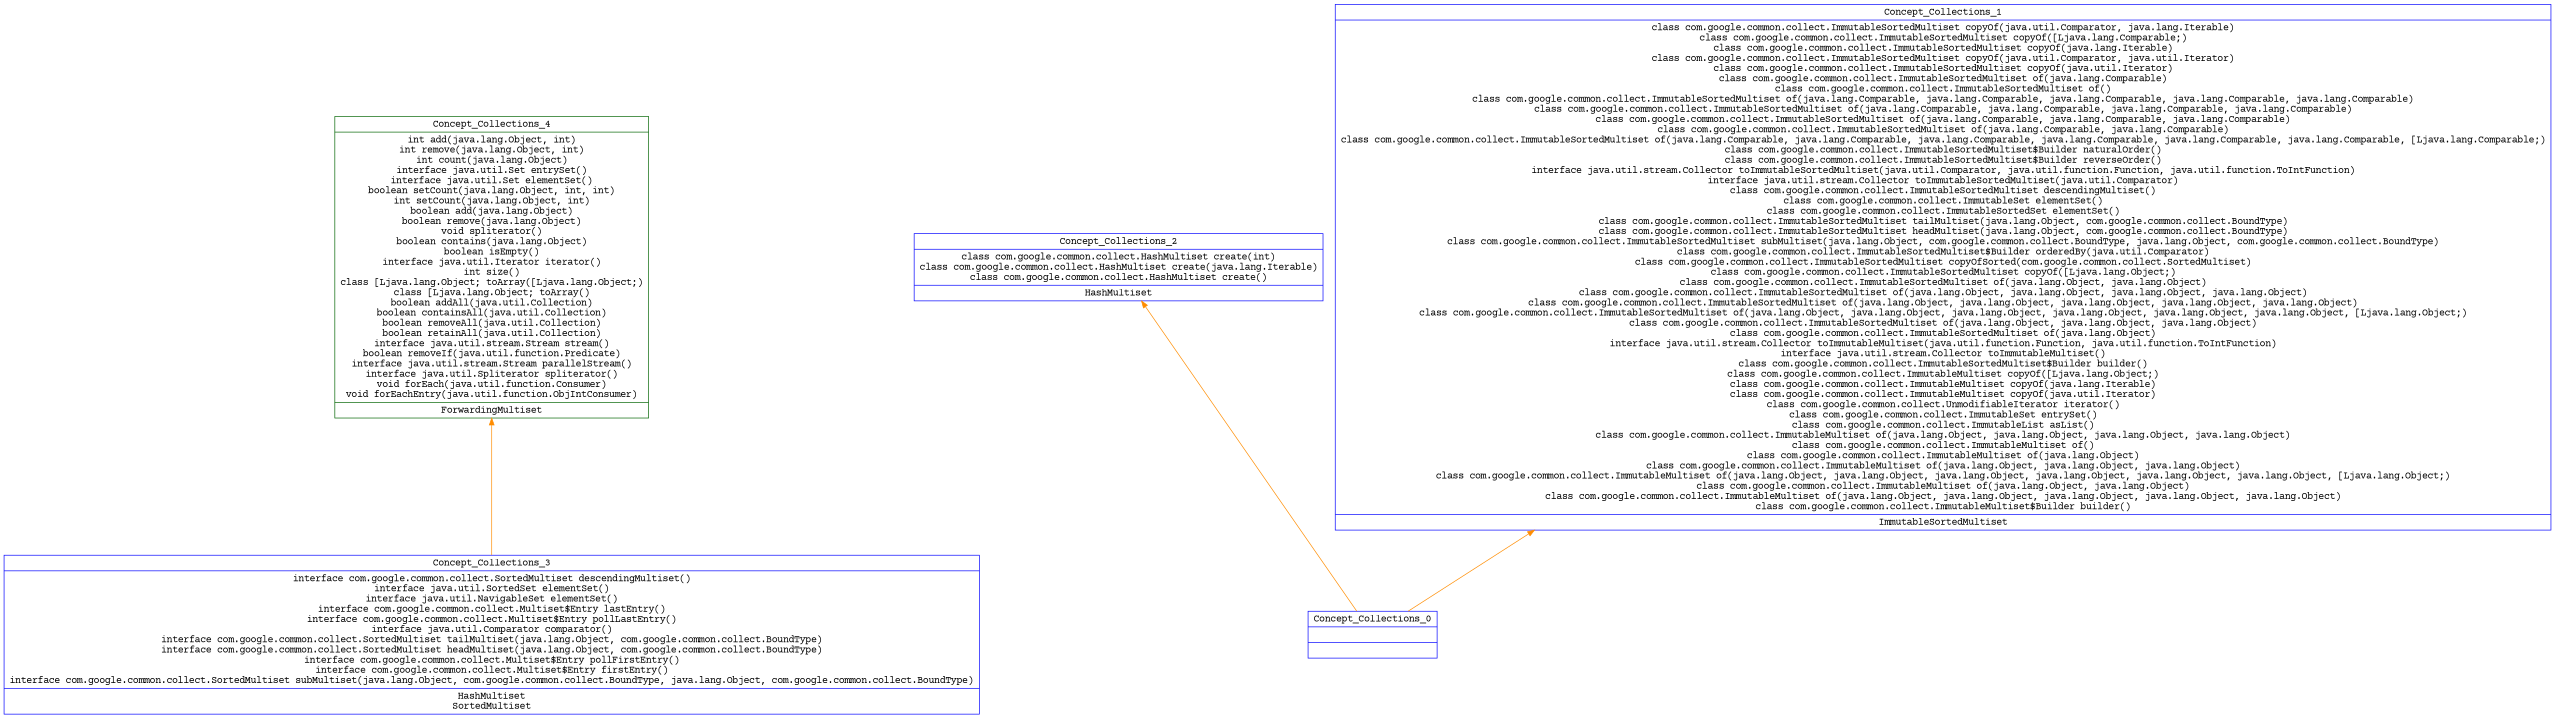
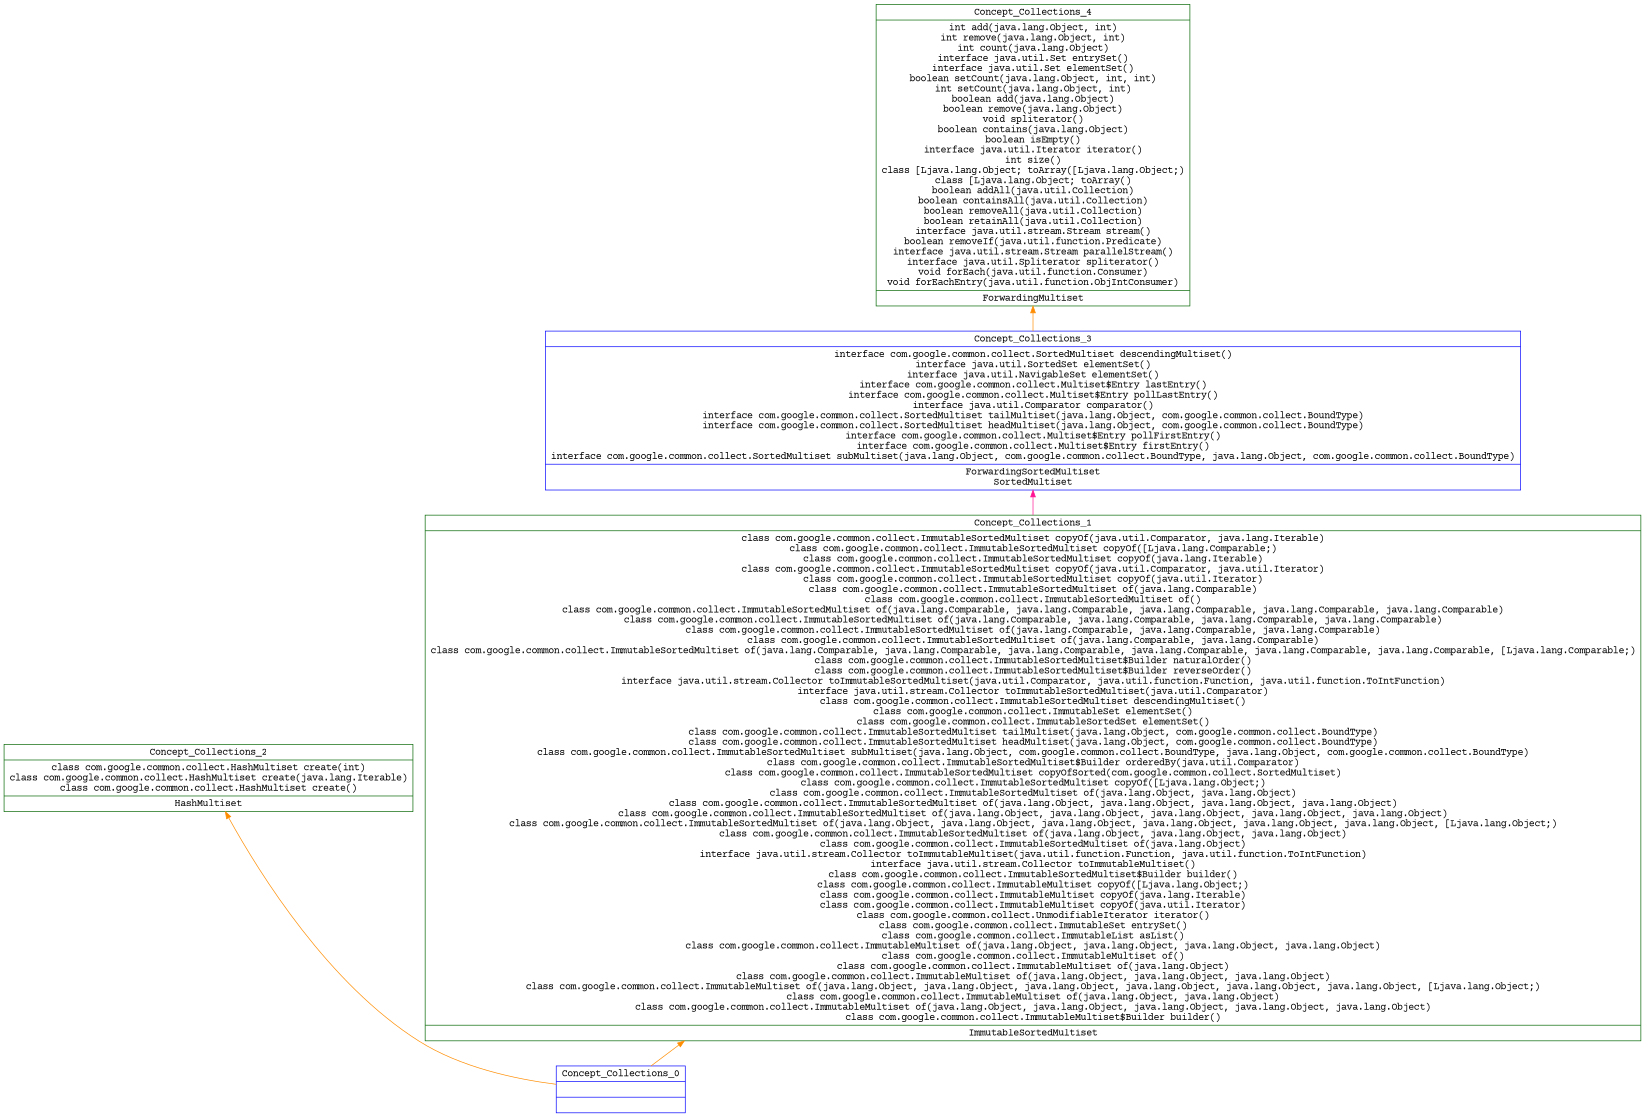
  digraph {
    fontname="Courier Prime"
    rankdir=BT
    node [color=blue fontname="Courier Prime" shape=record]
    edge [color=darkorange fontname="Courier Prime"]
    n1 [color=darkgreen label="{Concept_Collections_4|int add(java.lang.Object, int)\nint remove(java.lang.Object, int)\nint count(java.lang.Object)\ninterface java.util.Set entrySet()\ninterface java.util.Set elementSet()\nboolean setCount(java.lang.Object, int, int)\nint setCount(java.lang.Object, int)\nboolean add(java.lang.Object)\nboolean remove(java.lang.Object)\nvoid spliterator()\nboolean contains(java.lang.Object)\nboolean isEmpty()\ninterface java.util.Iterator iterator()\nint size()\nclass [Ljava.lang.Object; toArray([Ljava.lang.Object;)\nclass [Ljava.lang.Object; toArray()\nboolean addAll(java.util.Collection)\nboolean containsAll(java.util.Collection)\nboolean removeAll(java.util.Collection)\nboolean retainAll(java.util.Collection)\ninterface java.util.stream.Stream stream()\nboolean removeIf(java.util.function.Predicate)\ninterface java.util.stream.Stream parallelStream()\ninterface java.util.Spliterator spliterator()\nvoid forEach(java.util.function.Consumer)\nvoid forEachEntry(java.util.function.ObjIntConsumer)\n|ForwardingMultiset\n}"]
-   n2 [label="{Concept_Collections_3|interface com.google.common.collect.SortedMultiset descendingMultiset()\ninterface java.util.SortedSet elementSet()\ninterface java.util.NavigableSet elementSet()\ninterface com.google.common.collect.Multiset$Entry lastEntry()\ninterface com.google.common.collect.Multiset$Entry pollLastEntry()\ninterface java.util.Comparator comparator()\ninterface com.google.common.collect.SortedMultiset tailMultiset(java.lang.Object, com.google.common.collect.BoundType)\ninterface com.google.common.collect.SortedMultiset headMultiset(java.lang.Object, com.google.common.collect.BoundType)\ninterface com.google.common.collect.Multiset$Entry pollFirstEntry()\ninterface com.google.common.collect.Multiset$Entry firstEntry()\ninterface com.google.common.collect.SortedMultiset subMultiset(java.lang.Object, com.google.common.collect.BoundType, java.lang.Object, com.google.common.collect.BoundType)\n|HashMultiset\nSortedMultiset\n}"]
+   n2 [label="{Concept_Collections_3|interface com.google.common.collect.SortedMultiset descendingMultiset()\ninterface java.util.SortedSet elementSet()\ninterface java.util.NavigableSet elementSet()\ninterface com.google.common.collect.Multiset$Entry lastEntry()\ninterface com.google.common.collect.Multiset$Entry pollLastEntry()\ninterface java.util.Comparator comparator()\ninterface com.google.common.collect.SortedMultiset tailMultiset(java.lang.Object, com.google.common.collect.BoundType)\ninterface com.google.common.collect.SortedMultiset headMultiset(java.lang.Object, com.google.common.collect.BoundType)\ninterface com.google.common.collect.Multiset$Entry pollFirstEntry()\ninterface com.google.common.collect.Multiset$Entry firstEntry()\ninterface com.google.common.collect.SortedMultiset subMultiset(java.lang.Object, com.google.common.collect.BoundType, java.lang.Object, com.google.common.collect.BoundType)\n|ForwardingSortedMultiset\nSortedMultiset\n}"]
    n3 [label="{Concept_Collections_0||}"]
-   n4 [label="{Concept_Collections_2|class com.google.common.collect.HashMultiset create(int)\nclass com.google.common.collect.HashMultiset create(java.lang.Iterable)\nclass com.google.common.collect.HashMultiset create()\n|HashMultiset\n}"]
-   n5 [label="{Concept_Collections_1|class com.google.common.collect.ImmutableSortedMultiset copyOf(java.util.Comparator, java.lang.Iterable)\nclass com.google.common.collect.ImmutableSortedMultiset copyOf([Ljava.lang.Comparable;)\nclass com.google.common.collect.ImmutableSortedMultiset copyOf(java.lang.Iterable)\nclass com.google.common.collect.ImmutableSortedMultiset copyOf(java.util.Comparator, java.util.Iterator)\nclass com.google.common.collect.ImmutableSortedMultiset copyOf(java.util.Iterator)\nclass com.google.common.collect.ImmutableSortedMultiset of(java.lang.Comparable)\nclass com.google.common.collect.ImmutableSortedMultiset of()\nclass com.google.common.collect.ImmutableSortedMultiset of(java.lang.Comparable, java.lang.Comparable, java.lang.Comparable, java.lang.Comparable, java.lang.Comparable)\nclass com.google.common.collect.ImmutableSortedMultiset of(java.lang.Comparable, java.lang.Comparable, java.lang.Comparable, java.lang.Comparable)\nclass com.google.common.collect.ImmutableSortedMultiset of(java.lang.Comparable, java.lang.Comparable, java.lang.Comparable)\nclass com.google.common.collect.ImmutableSortedMultiset of(java.lang.Comparable, java.lang.Comparable)\nclass com.google.common.collect.ImmutableSortedMultiset of(java.lang.Comparable, java.lang.Comparable, java.lang.Comparable, java.lang.Comparable, java.lang.Comparable, java.lang.Comparable, [Ljava.lang.Comparable;)\nclass com.google.common.collect.ImmutableSortedMultiset$Builder naturalOrder()\nclass com.google.common.collect.ImmutableSortedMultiset$Builder reverseOrder()\ninterface java.util.stream.Collector toImmutableSortedMultiset(java.util.Comparator, java.util.function.Function, java.util.function.ToIntFunction)\ninterface java.util.stream.Collector toImmutableSortedMultiset(java.util.Comparator)\nclass com.google.common.collect.ImmutableSortedMultiset descendingMultiset()\nclass com.google.common.collect.ImmutableSet elementSet()\nclass com.google.common.collect.ImmutableSortedSet elementSet()\nclass com.google.common.collect.ImmutableSortedMultiset tailMultiset(java.lang.Object, com.google.common.collect.BoundType)\nclass com.google.common.collect.ImmutableSortedMultiset headMultiset(java.lang.Object, com.google.common.collect.BoundType)\nclass com.google.common.collect.ImmutableSortedMultiset subMultiset(java.lang.Object, com.google.common.collect.BoundType, java.lang.Object, com.google.common.collect.BoundType)\nclass com.google.common.collect.ImmutableSortedMultiset$Builder orderedBy(java.util.Comparator)\nclass com.google.common.collect.ImmutableSortedMultiset copyOfSorted(com.google.common.collect.SortedMultiset)\nclass com.google.common.collect.ImmutableSortedMultiset copyOf([Ljava.lang.Object;)\nclass com.google.common.collect.ImmutableSortedMultiset of(java.lang.Object, java.lang.Object)\nclass com.google.common.collect.ImmutableSortedMultiset of(java.lang.Object, java.lang.Object, java.lang.Object, java.lang.Object)\nclass com.google.common.collect.ImmutableSortedMultiset of(java.lang.Object, java.lang.Object, java.lang.Object, java.lang.Object, java.lang.Object)\nclass com.google.common.collect.ImmutableSortedMultiset of(java.lang.Object, java.lang.Object, java.lang.Object, java.lang.Object, java.lang.Object, java.lang.Object, [Ljava.lang.Object;)\nclass com.google.common.collect.ImmutableSortedMultiset of(java.lang.Object, java.lang.Object, java.lang.Object)\nclass com.google.common.collect.ImmutableSortedMultiset of(java.lang.Object)\ninterface java.util.stream.Collector toImmutableMultiset(java.util.function.Function, java.util.function.ToIntFunction)\ninterface java.util.stream.Collector toImmutableMultiset()\nclass com.google.common.collect.ImmutableSortedMultiset$Builder builder()\nclass com.google.common.collect.ImmutableMultiset copyOf([Ljava.lang.Object;)\nclass com.google.common.collect.ImmutableMultiset copyOf(java.lang.Iterable)\nclass com.google.common.collect.ImmutableMultiset copyOf(java.util.Iterator)\nclass com.google.common.collect.UnmodifiableIterator iterator()\nclass com.google.common.collect.ImmutableSet entrySet()\nclass com.google.common.collect.ImmutableList asList()\nclass com.google.common.collect.ImmutableMultiset of(java.lang.Object, java.lang.Object, java.lang.Object, java.lang.Object)\nclass com.google.common.collect.ImmutableMultiset of()\nclass com.google.common.collect.ImmutableMultiset of(java.lang.Object)\nclass com.google.common.collect.ImmutableMultiset of(java.lang.Object, java.lang.Object, java.lang.Object)\nclass com.google.common.collect.ImmutableMultiset of(java.lang.Object, java.lang.Object, java.lang.Object, java.lang.Object, java.lang.Object, java.lang.Object, [Ljava.lang.Object;)\nclass com.google.common.collect.ImmutableMultiset of(java.lang.Object, java.lang.Object)\nclass com.google.common.collect.ImmutableMultiset of(java.lang.Object, java.lang.Object, java.lang.Object, java.lang.Object, java.lang.Object)\nclass com.google.common.collect.ImmutableMultiset$Builder builder()\n|ImmutableSortedMultiset\n}"]
+   n4 [color=darkgreen label="{Concept_Collections_2|class com.google.common.collect.HashMultiset create(int)\nclass com.google.common.collect.HashMultiset create(java.lang.Iterable)\nclass com.google.common.collect.HashMultiset create()\n|HashMultiset\n}"]
+   n5 [color=darkgreen label="{Concept_Collections_1|class com.google.common.collect.ImmutableSortedMultiset copyOf(java.util.Comparator, java.lang.Iterable)\nclass com.google.common.collect.ImmutableSortedMultiset copyOf([Ljava.lang.Comparable;)\nclass com.google.common.collect.ImmutableSortedMultiset copyOf(java.lang.Iterable)\nclass com.google.common.collect.ImmutableSortedMultiset copyOf(java.util.Comparator, java.util.Iterator)\nclass com.google.common.collect.ImmutableSortedMultiset copyOf(java.util.Iterator)\nclass com.google.common.collect.ImmutableSortedMultiset of(java.lang.Comparable)\nclass com.google.common.collect.ImmutableSortedMultiset of()\nclass com.google.common.collect.ImmutableSortedMultiset of(java.lang.Comparable, java.lang.Comparable, java.lang.Comparable, java.lang.Comparable, java.lang.Comparable)\nclass com.google.common.collect.ImmutableSortedMultiset of(java.lang.Comparable, java.lang.Comparable, java.lang.Comparable, java.lang.Comparable)\nclass com.google.common.collect.ImmutableSortedMultiset of(java.lang.Comparable, java.lang.Comparable, java.lang.Comparable)\nclass com.google.common.collect.ImmutableSortedMultiset of(java.lang.Comparable, java.lang.Comparable)\nclass com.google.common.collect.ImmutableSortedMultiset of(java.lang.Comparable, java.lang.Comparable, java.lang.Comparable, java.lang.Comparable, java.lang.Comparable, java.lang.Comparable, [Ljava.lang.Comparable;)\nclass com.google.common.collect.ImmutableSortedMultiset$Builder naturalOrder()\nclass com.google.common.collect.ImmutableSortedMultiset$Builder reverseOrder()\ninterface java.util.stream.Collector toImmutableSortedMultiset(java.util.Comparator, java.util.function.Function, java.util.function.ToIntFunction)\ninterface java.util.stream.Collector toImmutableSortedMultiset(java.util.Comparator)\nclass com.google.common.collect.ImmutableSortedMultiset descendingMultiset()\nclass com.google.common.collect.ImmutableSet elementSet()\nclass com.google.common.collect.ImmutableSortedSet elementSet()\nclass com.google.common.collect.ImmutableSortedMultiset tailMultiset(java.lang.Object, com.google.common.collect.BoundType)\nclass com.google.common.collect.ImmutableSortedMultiset headMultiset(java.lang.Object, com.google.common.collect.BoundType)\nclass com.google.common.collect.ImmutableSortedMultiset subMultiset(java.lang.Object, com.google.common.collect.BoundType, java.lang.Object, com.google.common.collect.BoundType)\nclass com.google.common.collect.ImmutableSortedMultiset$Builder orderedBy(java.util.Comparator)\nclass com.google.common.collect.ImmutableSortedMultiset copyOfSorted(com.google.common.collect.SortedMultiset)\nclass com.google.common.collect.ImmutableSortedMultiset copyOf([Ljava.lang.Object;)\nclass com.google.common.collect.ImmutableSortedMultiset of(java.lang.Object, java.lang.Object)\nclass com.google.common.collect.ImmutableSortedMultiset of(java.lang.Object, java.lang.Object, java.lang.Object, java.lang.Object)\nclass com.google.common.collect.ImmutableSortedMultiset of(java.lang.Object, java.lang.Object, java.lang.Object, java.lang.Object, java.lang.Object)\nclass com.google.common.collect.ImmutableSortedMultiset of(java.lang.Object, java.lang.Object, java.lang.Object, java.lang.Object, java.lang.Object, java.lang.Object, [Ljava.lang.Object;)\nclass com.google.common.collect.ImmutableSortedMultiset of(java.lang.Object, java.lang.Object, java.lang.Object)\nclass com.google.common.collect.ImmutableSortedMultiset of(java.lang.Object)\ninterface java.util.stream.Collector toImmutableMultiset(java.util.function.Function, java.util.function.ToIntFunction)\ninterface java.util.stream.Collector toImmutableMultiset()\nclass com.google.common.collect.ImmutableSortedMultiset$Builder builder()\nclass com.google.common.collect.ImmutableMultiset copyOf([Ljava.lang.Object;)\nclass com.google.common.collect.ImmutableMultiset copyOf(java.lang.Iterable)\nclass com.google.common.collect.ImmutableMultiset copyOf(java.util.Iterator)\nclass com.google.common.collect.UnmodifiableIterator iterator()\nclass com.google.common.collect.ImmutableSet entrySet()\nclass com.google.common.collect.ImmutableList asList()\nclass com.google.common.collect.ImmutableMultiset of(java.lang.Object, java.lang.Object, java.lang.Object, java.lang.Object)\nclass com.google.common.collect.ImmutableMultiset of()\nclass com.google.common.collect.ImmutableMultiset of(java.lang.Object)\nclass com.google.common.collect.ImmutableMultiset of(java.lang.Object, java.lang.Object, java.lang.Object)\nclass com.google.common.collect.ImmutableMultiset of(java.lang.Object, java.lang.Object, java.lang.Object, java.lang.Object, java.lang.Object, java.lang.Object, [Ljava.lang.Object;)\nclass com.google.common.collect.ImmutableMultiset of(java.lang.Object, java.lang.Object)\nclass com.google.common.collect.ImmutableMultiset of(java.lang.Object, java.lang.Object, java.lang.Object, java.lang.Object, java.lang.Object)\nclass com.google.common.collect.ImmutableMultiset$Builder builder()\n|ImmutableSortedMultiset\n}"]
    subgraph sub_1 {
      label=Collections
      n1
      n2
      n3
      n4
      n5
    }
    n2 -> n1
    n3 -> n4
    n3 -> n5
+   n5 -> n2 [color=deeppink]
  }
